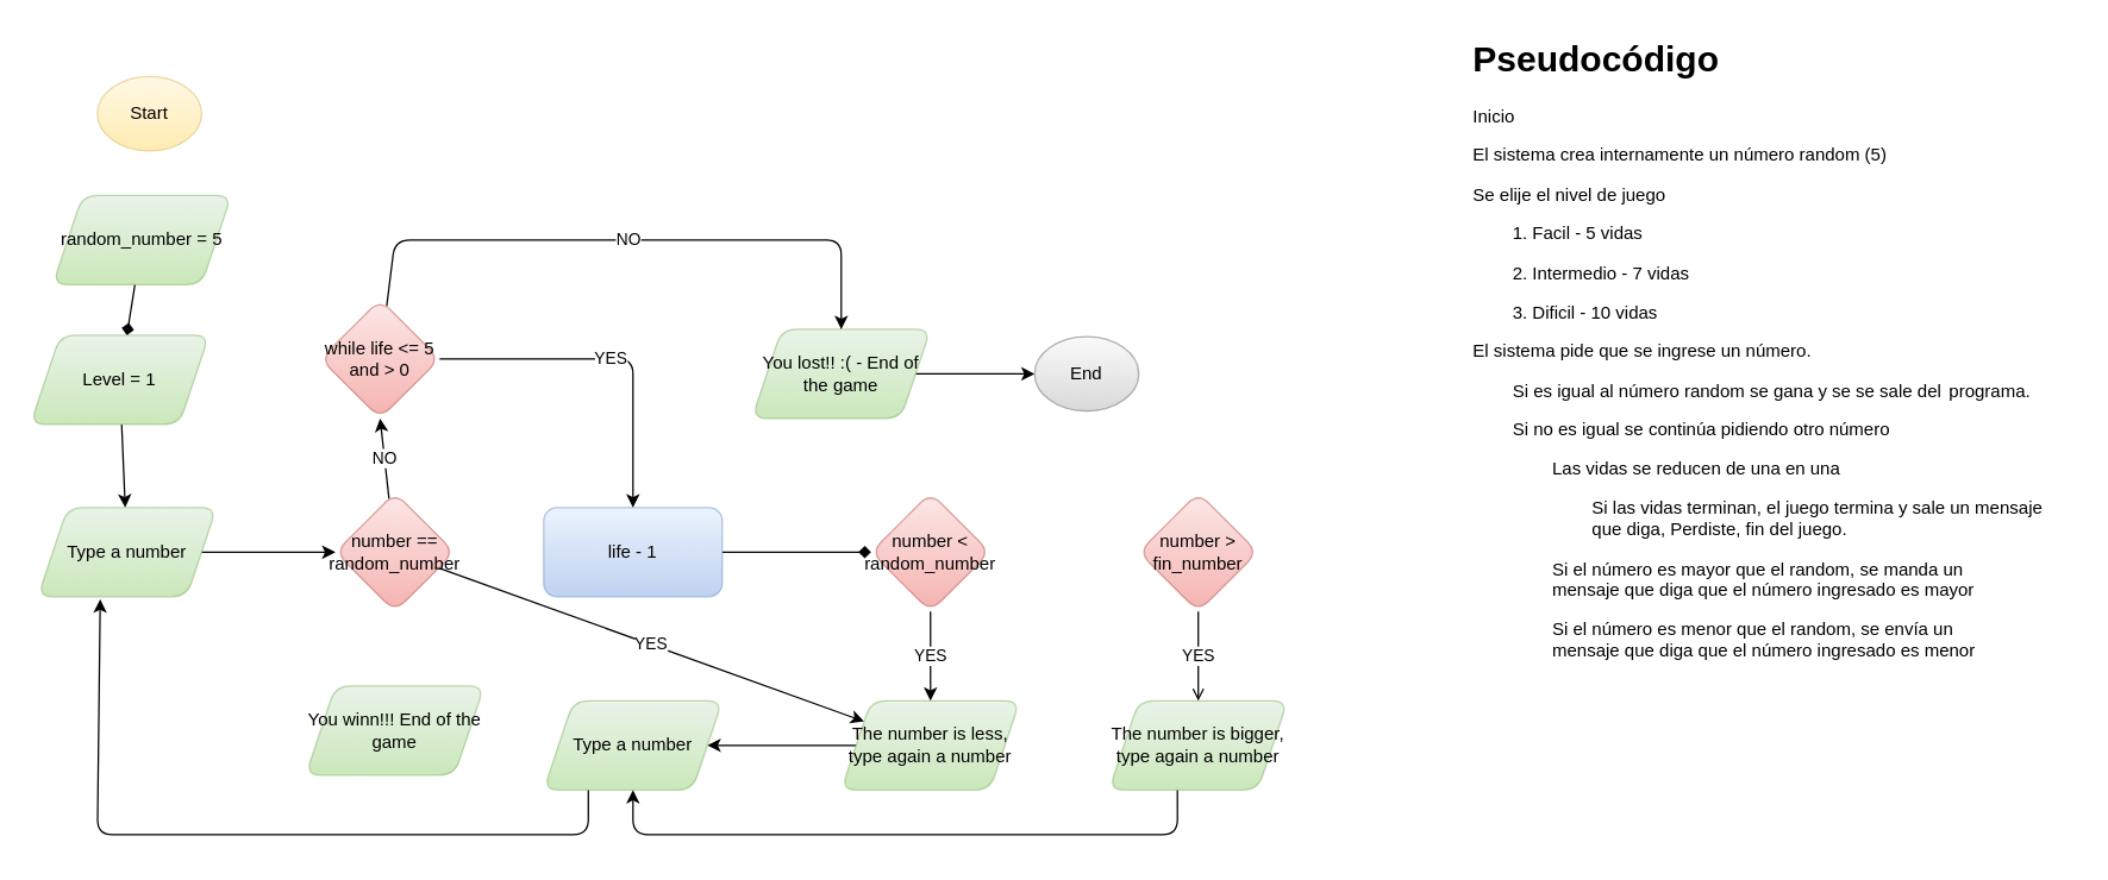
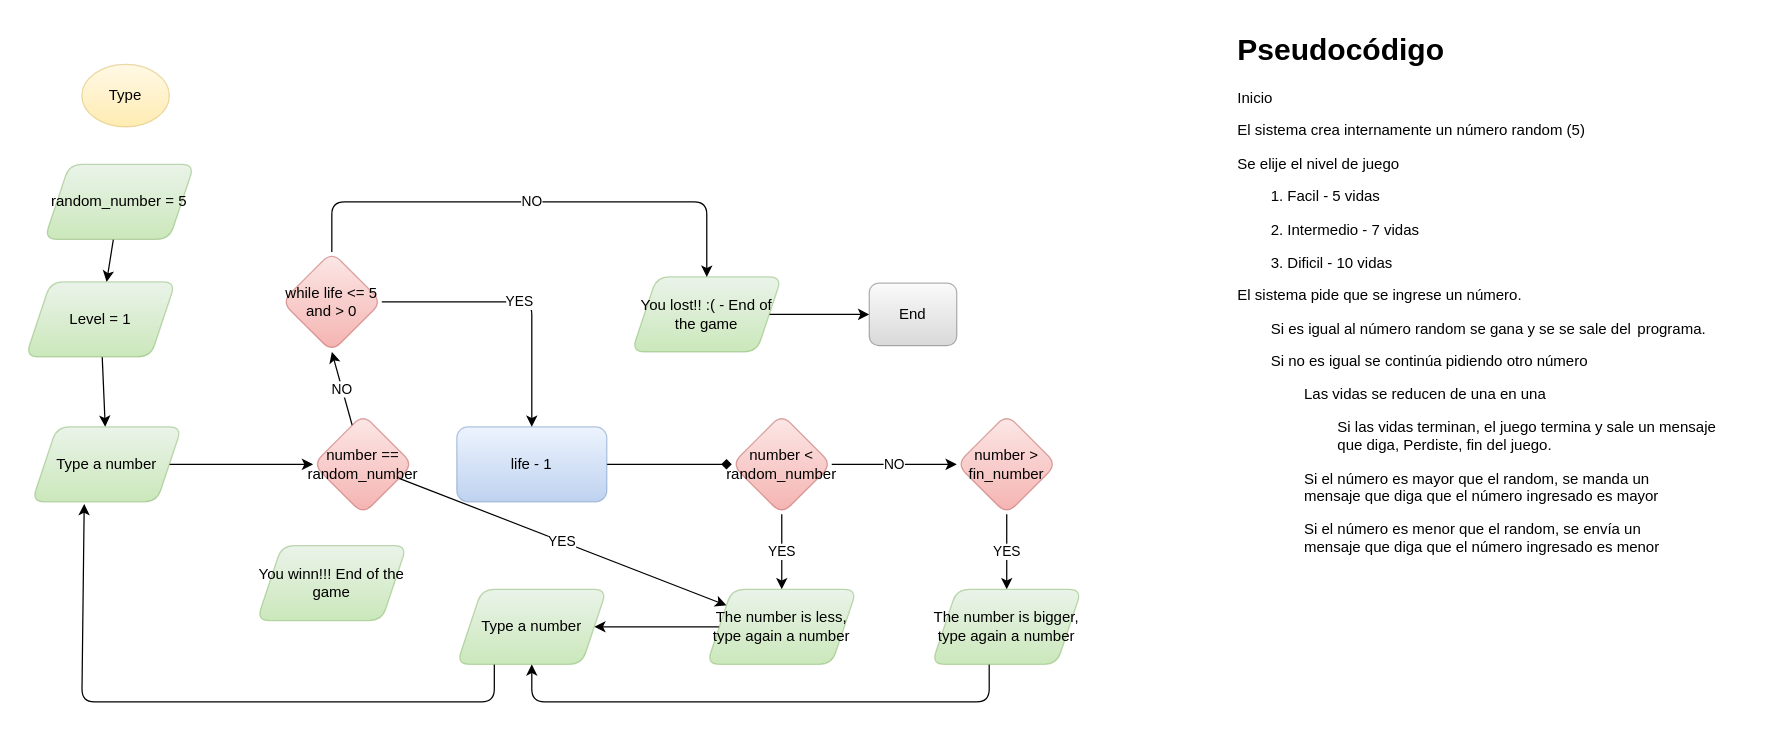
  <mxCell id="0" />
  <mxCell id="1" parent="0" />
  <mxCell id="2" value="&lt;h1&gt;Pseudocódigo&lt;/h1&gt;&lt;p&gt;Inicio&lt;/p&gt;&lt;p&gt;El sistema crea internamente un número random (5)&lt;/p&gt;&lt;p&gt;Se elije el nivel de juego&lt;/p&gt;&lt;p&gt;&lt;span style=&quot;white-space: pre;&quot;&gt;&#09;&lt;/span&gt;1. Facil - 5 vidas&lt;br&gt;&lt;/p&gt;&lt;p&gt;&lt;span style=&quot;white-space: pre;&quot;&gt;&#09;&lt;/span&gt;2. Intermedio - 7 vidas&lt;br&gt;&lt;/p&gt;&lt;p&gt;&lt;span style=&quot;white-space: pre;&quot;&gt;&#09;&lt;/span&gt;3. Dificil - 10 vidas&lt;br&gt;&lt;/p&gt;&lt;p&gt;El sistema pide que se ingrese un número.&lt;/p&gt;&lt;p&gt;&lt;span style=&quot;white-space: pre;&quot;&gt;&#09;&lt;/span&gt;Si es igual al número random se gana y se se sale del &lt;span style=&quot;white-space: pre;&quot;&gt;&#09;&lt;/span&gt;programa.&lt;br&gt;&lt;/p&gt;&lt;p&gt;&lt;span style=&quot;white-space: pre;&quot;&gt;&#09;&lt;/span&gt;Si no es igual se continúa pidiendo otro número&lt;br&gt;&lt;/p&gt;&lt;p&gt;&lt;span style=&quot;white-space: pre;&quot;&gt;&#09;&lt;/span&gt;&lt;span style=&quot;white-space: pre;&quot;&gt;&#09;&lt;/span&gt;Las vidas se reducen de una en una&lt;/p&gt;&lt;p&gt;&lt;span style=&quot;white-space: pre;&quot;&gt;&#09;&lt;/span&gt;&lt;span style=&quot;white-space: pre;&quot;&gt;&#09;&lt;/span&gt;&lt;span style=&quot;white-space: pre;&quot;&gt;&#09;&lt;/span&gt;Si las vidas terminan, el juego termina y sale un mensaje &lt;span style=&quot;white-space: pre;&quot;&gt;&#09;&lt;/span&gt;&lt;span style=&quot;white-space: pre;&quot;&gt;&#09;&lt;/span&gt;&lt;span style=&quot;white-space: pre;&quot;&gt;&#09;&lt;/span&gt;que diga, Perdiste, fin del juego.&amp;nbsp;&lt;br&gt;&lt;/p&gt;&lt;p&gt;&lt;span style=&quot;white-space: pre;&quot;&gt;&#09;&lt;/span&gt;&lt;span style=&quot;white-space: pre;&quot;&gt;&#09;&lt;/span&gt;Si el número es mayor que el random, se manda un &lt;span style=&quot;white-space: pre;&quot;&gt;&#09;&lt;/span&gt;&lt;span style=&quot;white-space: pre;&quot;&gt;&#09;&lt;/span&gt;mensaje que diga que el número ingresado es mayor&lt;br&gt;&lt;/p&gt;&lt;p&gt;&lt;span style=&quot;white-space: pre;&quot;&gt;&#09;&lt;/span&gt;&lt;span style=&quot;white-space: pre;&quot;&gt;&#09;&lt;/span&gt;Si el número es menor que el random, se envía un &lt;span style=&quot;white-space: pre;&quot;&gt;&#09;&lt;/span&gt;&lt;span style=&quot;white-space: pre;&quot;&gt;&#09;&lt;/span&gt;mensaje que diga que el número ingresado es menor&lt;br&gt;&lt;/p&gt;&lt;p&gt;&lt;br&gt;&lt;/p&gt;" style="text;html=1;strokeColor=none;fillColor=none;spacing=5;spacingTop=-20;whiteSpace=wrap;overflow=hidden;rounded=0;" vertex="1" parent="1"><mxGeometry x="985" y="20" width="410" height="550" as="geometry" /></mxCell>
- <mxCell id="3" value="Start" style="ellipse;whiteSpace=wrap;html=1;fillColor=#fff2cc;gradientColor=#ffd966;strokeColor=#d6b656;opacity=50;" vertex="1" parent="1"><mxGeometry x="65" y="51" width="70" height="50" as="geometry" /></mxCell>
- <mxCell id="4" value="" style="edgeStyle=none;html=1;endArrow=diamond;" edge="1" parent="1" source="5" target="7"><mxGeometry relative="1" as="geometry" /></mxCell>
+ <mxCell id="3" value="Type" style="ellipse;whiteSpace=wrap;html=1;fillColor=#fff2cc;gradientColor=#ffd966;strokeColor=#d6b656;opacity=50;" vertex="1" parent="1"><mxGeometry x="65" y="51" width="70" height="50" as="geometry" /></mxCell>
+ <mxCell id="4" value="" style="edgeStyle=none;html=1;" edge="1" parent="1" source="5" target="7"><mxGeometry relative="1" as="geometry" /></mxCell>
  <mxCell id="5" value="random_number = 5" style="shape=parallelogram;perimeter=parallelogramPerimeter;whiteSpace=wrap;html=1;fixedSize=1;labelBackgroundColor=none;fillColor=#d5e8d4;gradientColor=#97d077;strokeColor=#82b366;opacity=50;rounded=1;" vertex="1" parent="1"><mxGeometry x="35" y="131" width="120" height="60" as="geometry" /></mxCell>
  <mxCell id="6" value="" style="edgeStyle=none;html=1;" edge="1" parent="1" source="7" target="9"><mxGeometry relative="1" as="geometry" /></mxCell>
  <mxCell id="7" value="Level = 1" style="shape=parallelogram;perimeter=parallelogramPerimeter;whiteSpace=wrap;html=1;fixedSize=1;fillColor=#d5e8d4;gradientColor=#97d077;strokeColor=#82b366;opacity=50;rounded=1;" vertex="1" parent="1"><mxGeometry x="20" y="225" width="120" height="60" as="geometry" /></mxCell>
  <mxCell id="8" value="" style="edgeStyle=none;html=1;" edge="1" parent="1" source="9" target="12"><mxGeometry relative="1" as="geometry" /></mxCell>
  <mxCell id="9" value="Type a number" style="shape=parallelogram;perimeter=parallelogramPerimeter;whiteSpace=wrap;html=1;fixedSize=1;fillColor=#d5e8d4;gradientColor=#97d077;strokeColor=#82b366;opacity=50;rounded=1;" vertex="1" parent="1"><mxGeometry x="25" y="341" width="120" height="60" as="geometry" /></mxCell>
  <mxCell id="10" value="YES" style="edgeStyle=none;html=1;" edge="1" parent="1" source="12" target="20"><mxGeometry relative="1" as="geometry" /></mxCell>
  <mxCell id="11" value="NO" style="edgeStyle=none;html=1;entryX=0.5;entryY=1;entryDx=0;entryDy=0;" edge="1" parent="1" source="12" target="32"><mxGeometry relative="1" as="geometry" /></mxCell>
- <mxCell id="12" value="number == random_number" style="rhombus;whiteSpace=wrap;html=1;fillColor=#f8cecc;gradientColor=#ea6b66;strokeColor=#b85450;opacity=50;rounded=1;" vertex="1" parent="1"><mxGeometry x="225" y="331" width="80" height="80" as="geometry" /></mxCell>
- <mxCell id="13" value="You winn!!! End of the game" style="shape=parallelogram;perimeter=parallelogramPerimeter;whiteSpace=wrap;html=1;fixedSize=1;fillColor=#d5e8d4;gradientColor=#97d077;strokeColor=#82b366;opacity=50;rounded=1;" vertex="1" parent="1"><mxGeometry x="205" y="461" width="120" height="60" as="geometry" /></mxCell>
+ <mxCell id="12" value="number == random_number" style="rhombus;whiteSpace=wrap;html=1;fillColor=#f8cecc;gradientColor=#ea6b66;strokeColor=#b85450;opacity=50;rounded=1;" vertex="1" parent="1"><mxGeometry x="250" y="331" width="80" height="80" as="geometry" /></mxCell>
+ <mxCell id="13" value="You winn!!! End of the game" style="shape=parallelogram;perimeter=parallelogramPerimeter;whiteSpace=wrap;html=1;fixedSize=1;fillColor=#d5e8d4;gradientColor=#97d077;strokeColor=#82b366;opacity=50;rounded=1;" vertex="1" parent="1"><mxGeometry x="205" y="436" width="120" height="60" as="geometry" /></mxCell>
  <mxCell id="14" value="" style="edgeStyle=none;html=1;endArrow=diamond;" edge="1" parent="1" source="15" target="18"><mxGeometry relative="1" as="geometry" /></mxCell>
  <mxCell id="15" value="life - 1" style="whiteSpace=wrap;html=1;rounded=1;opacity=50;fillColor=#dae8fc;gradientColor=#7ea6e0;strokeColor=#6c8ebf;" vertex="1" parent="1"><mxGeometry x="365" y="341" width="120" height="60" as="geometry" /></mxCell>
  <mxCell id="16" value="YES" style="edgeStyle=none;html=1;" edge="1" parent="1" source="18" target="20"><mxGeometry relative="1" as="geometry" /></mxCell>
+ <mxCell id="17" value="NO" style="edgeStyle=none;html=1;" edge="1" parent="1" source="18" target="22"><mxGeometry relative="1" as="geometry" /></mxCell>
  <mxCell id="18" value="number &amp;lt; random_number" style="rhombus;whiteSpace=wrap;html=1;fillColor=#f8cecc;gradientColor=#ea6b66;strokeColor=#b85450;opacity=50;rounded=1;shadow=0;" vertex="1" parent="1"><mxGeometry x="585" y="331" width="80" height="80" as="geometry" /></mxCell>
  <mxCell id="19" value="" style="edgeStyle=none;html=1;" edge="1" parent="1" source="20" target="26"><mxGeometry relative="1" as="geometry" /></mxCell>
  <mxCell id="20" value="The number is less, type again a number" style="shape=parallelogram;perimeter=parallelogramPerimeter;whiteSpace=wrap;html=1;fixedSize=1;fillColor=#d5e8d4;gradientColor=#97d077;strokeColor=#82b366;opacity=50;rounded=1;" vertex="1" parent="1"><mxGeometry x="565" y="471" width="120" height="60" as="geometry" /></mxCell>
- <mxCell id="21" value="YES" style="edgeStyle=none;html=1;endArrow=open;" edge="1" parent="1" source="22" target="24"><mxGeometry relative="1" as="geometry" /></mxCell>
+ <mxCell id="21" value="YES" style="edgeStyle=none;html=1;" edge="1" parent="1" source="22" target="24"><mxGeometry relative="1" as="geometry" /></mxCell>
  <mxCell id="22" value="number &amp;gt; fin_number" style="rhombus;whiteSpace=wrap;html=1;fillColor=#f8cecc;gradientColor=#ea6b66;strokeColor=#b85450;opacity=50;rounded=1;" vertex="1" parent="1"><mxGeometry x="765" y="331" width="80" height="80" as="geometry" /></mxCell>
  <mxCell id="23" style="edgeStyle=none;html=1;exitX=0.383;exitY=1;exitDx=0;exitDy=0;exitPerimeter=0;entryX=0.5;entryY=1;entryDx=0;entryDy=0;" edge="1" parent="1" source="24" target="26"><mxGeometry relative="1" as="geometry"><Array as="points"><mxPoint x="791" y="561" /><mxPoint x="675" y="561" /><mxPoint x="605" y="561" /><mxPoint x="425" y="561" /></Array></mxGeometry></mxCell>
  <mxCell id="24" value="The number is bigger, type again a number" style="shape=parallelogram;perimeter=parallelogramPerimeter;whiteSpace=wrap;html=1;fixedSize=1;rounded=1;opacity=50;fillColor=#d5e8d4;gradientColor=#97d077;strokeColor=#82b366;" vertex="1" parent="1"><mxGeometry x="745" y="471" width="120" height="60" as="geometry" /></mxCell>
  <mxCell id="25" style="edgeStyle=none;html=1;entryX=0.349;entryY=1.028;entryDx=0;entryDy=0;entryPerimeter=0;exitX=0.25;exitY=1;exitDx=0;exitDy=0;" edge="1" parent="1" source="26" target="9"><mxGeometry relative="1" as="geometry"><Array as="points"><mxPoint x="395" y="561" /><mxPoint x="215" y="561" /><mxPoint x="65" y="561" /></Array></mxGeometry></mxCell>
  <mxCell id="26" value="Type a number" style="shape=parallelogram;perimeter=parallelogramPerimeter;whiteSpace=wrap;html=1;fixedSize=1;opacity=50;fillColor=#d5e8d4;gradientColor=#97d077;strokeColor=#82b366;rounded=1;" vertex="1" parent="1"><mxGeometry x="365" y="471" width="120" height="60" as="geometry" /></mxCell>
  <mxCell id="27" value="" style="edgeStyle=none;html=1;" edge="1" parent="1" source="28" target="29"><mxGeometry relative="1" as="geometry" /></mxCell>
  <mxCell id="28" value="You lost!! :( - End of the game" style="shape=parallelogram;perimeter=parallelogramPerimeter;whiteSpace=wrap;html=1;fixedSize=1;fillColor=#d5e8d4;gradientColor=#97d077;strokeColor=#82b366;opacity=50;rounded=1;" vertex="1" parent="1"><mxGeometry x="505" y="221" width="120" height="60" as="geometry" /></mxCell>
- <mxCell id="29" value="End" style="ellipse;whiteSpace=wrap;html=1;fillColor=#f5f5f5;gradientColor=#b3b3b3;strokeColor=#666666;opacity=50;" vertex="1" parent="1"><mxGeometry x="695" y="226" width="70" height="50" as="geometry" /></mxCell>
+ <mxCell id="29" value="End" style="whiteSpace=wrap;html=1;fillColor=#f5f5f5;gradientColor=#b3b3b3;strokeColor=#666666;opacity=50;rounded=1;" vertex="1" parent="1"><mxGeometry x="695" y="226" width="70" height="50" as="geometry" /></mxCell>
  <mxCell id="30" value="YES" style="edgeStyle=none;html=1;entryX=0.5;entryY=0;entryDx=0;entryDy=0;exitX=1;exitY=0.5;exitDx=0;exitDy=0;" edge="1" parent="1" source="32" target="15"><mxGeometry relative="1" as="geometry"><Array as="points"><mxPoint x="425" y="241" /></Array></mxGeometry></mxCell>
  <mxCell id="31" value="NO" style="edgeStyle=none;html=1;entryX=0.5;entryY=0;entryDx=0;entryDy=0;" edge="1" parent="1" source="32" target="28"><mxGeometry relative="1" as="geometry"><Array as="points"><mxPoint x="265" y="161" /><mxPoint x="565" y="161" /></Array></mxGeometry></mxCell>
- <mxCell id="32" value="while life &amp;lt;= 5 and &amp;gt; 0" style="rhombus;whiteSpace=wrap;html=1;fillColor=#f8cecc;gradientColor=#ea6b66;strokeColor=#b85450;opacity=50;rounded=1;" vertex="1" parent="1"><mxGeometry x="215" y="201" width="80" height="80" as="geometry" /></mxCell>
+ <mxCell id="32" value="while life &amp;lt;= 5 and &amp;gt; 0" style="rhombus;whiteSpace=wrap;html=1;fillColor=#f8cecc;gradientColor=#ea6b66;strokeColor=#b85450;opacity=50;rounded=1;" vertex="1" parent="1"><mxGeometry x="225" y="201" width="80" height="80" as="geometry" /></mxCell>
